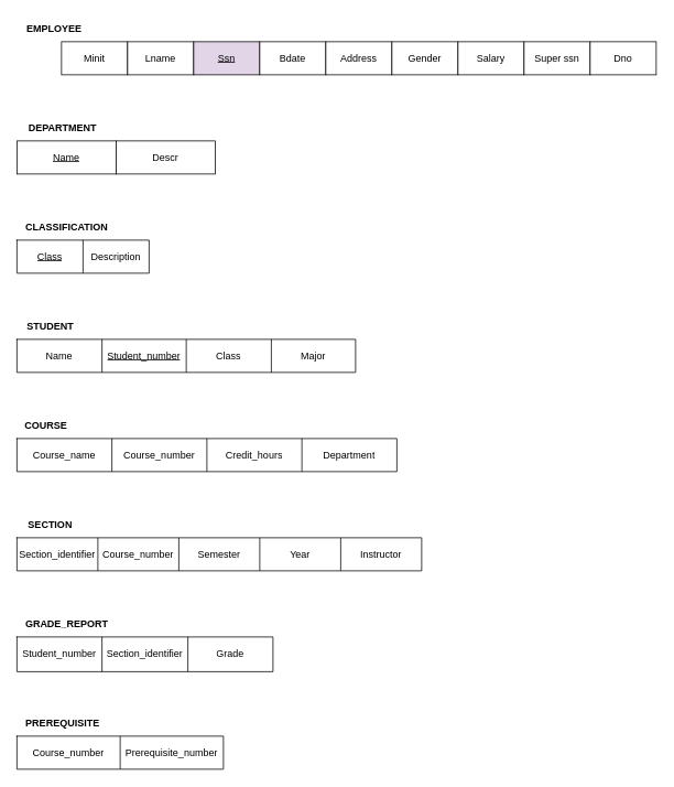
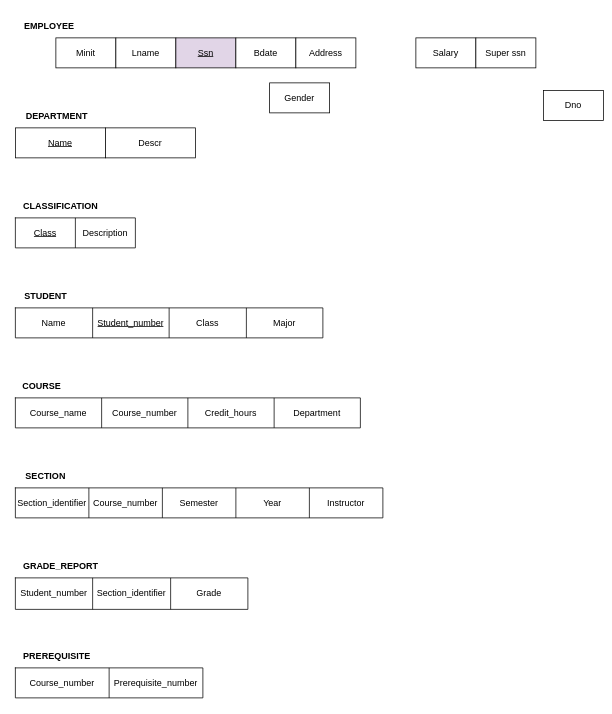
  <mxCell id="0" />
  <mxCell id="1" parent="0" />
  <mxCell id="2" value="Minit" style="rounded=0;whiteSpace=wrap;html=1;" vertex="1" parent="1"><mxGeometry x="74" y="50" width="80" height="40" as="geometry" /></mxCell>
  <mxCell id="3" value="&lt;b&gt;EMPLOYEE&lt;/b&gt;" style="text;html=1;align=center;verticalAlign=middle;resizable=0;points=[];autosize=1;strokeColor=none;fillColor=none;" vertex="1" parent="1"><mxGeometry x="20" y="20" width="90" height="30" as="geometry" /></mxCell>
  <mxCell id="4" value="Lname" style="rounded=0;whiteSpace=wrap;html=1;" vertex="1" parent="1"><mxGeometry x="154" y="50" width="80" height="40" as="geometry" /></mxCell>
  <mxCell id="5" value="&lt;u&gt;Ssn&lt;/u&gt;" style="rounded=0;whiteSpace=wrap;html=1;fillColor=#e1d5e7;" vertex="1" parent="1"><mxGeometry x="234" y="50" width="80" height="40" as="geometry" /></mxCell>
  <mxCell id="6" value="Bdate" style="rounded=0;whiteSpace=wrap;html=1;" vertex="1" parent="1"><mxGeometry x="314" y="50" width="80" height="40" as="geometry" /></mxCell>
  <mxCell id="7" value="Address" style="rounded=0;whiteSpace=wrap;html=1;" vertex="1" parent="1"><mxGeometry x="394" y="50" width="80" height="40" as="geometry" /></mxCell>
- <mxCell id="8" value="Gender" style="rounded=0;whiteSpace=wrap;html=1;" vertex="1" parent="1"><mxGeometry x="474" y="50" width="80" height="40" as="geometry" /></mxCell>
+ <mxCell id="8" value="Gender" style="rounded=0;whiteSpace=wrap;html=1;" vertex="1" parent="1"><mxGeometry x="359" y="110" width="80" height="40" as="geometry" /></mxCell>
  <mxCell id="9" value="Salary" style="rounded=0;whiteSpace=wrap;html=1;" vertex="1" parent="1"><mxGeometry x="554" y="50" width="80" height="40" as="geometry" /></mxCell>
  <mxCell id="10" value="Super ssn" style="rounded=0;whiteSpace=wrap;html=1;" vertex="1" parent="1"><mxGeometry x="634" y="50" width="80" height="40" as="geometry" /></mxCell>
- <mxCell id="11" value="Dno" style="rounded=0;whiteSpace=wrap;html=1;" vertex="1" parent="1"><mxGeometry x="714" y="50" width="80" height="40" as="geometry" /></mxCell>
+ <mxCell id="11" value="Dno" style="rounded=0;whiteSpace=wrap;html=1;" vertex="1" parent="1"><mxGeometry x="724" y="120" width="80" height="40" as="geometry" /></mxCell>
  <mxCell id="12" value="&lt;b&gt;DEPARTMENT&lt;/b&gt;" style="text;html=1;align=center;verticalAlign=middle;resizable=0;points=[];autosize=1;strokeColor=none;fillColor=none;" vertex="1" parent="1"><mxGeometry x="20" y="140" width="110" height="30" as="geometry" /></mxCell>
  <mxCell id="13" value="&lt;u&gt;Name&lt;/u&gt;" style="rounded=0;whiteSpace=wrap;html=1;" vertex="1" parent="1"><mxGeometry x="20" y="170" width="120" height="40" as="geometry" /></mxCell>
  <mxCell id="14" value="Descr" style="rounded=0;whiteSpace=wrap;html=1;" vertex="1" parent="1"><mxGeometry x="140" y="170" width="120" height="40" as="geometry" /></mxCell>
  <mxCell id="15" value="&lt;b&gt;CLASSIFICATION&lt;br&gt;&lt;/b&gt;" style="text;html=1;align=center;verticalAlign=middle;resizable=0;points=[];autosize=1;strokeColor=none;fillColor=none;" vertex="1" parent="1"><mxGeometry x="20" y="260" width="120" height="30" as="geometry" /></mxCell>
  <mxCell id="16" value="&lt;b&gt;STUDENT&lt;br&gt;&lt;/b&gt;" style="text;html=1;align=center;verticalAlign=middle;resizable=0;points=[];autosize=1;strokeColor=none;fillColor=none;" vertex="1" parent="1"><mxGeometry x="20" y="380" width="80" height="30" as="geometry" /></mxCell>
  <mxCell id="17" value="&lt;b&gt;COURSE&lt;/b&gt;" style="text;html=1;align=center;verticalAlign=middle;resizable=0;points=[];autosize=1;strokeColor=none;fillColor=none;" vertex="1" parent="1"><mxGeometry x="20" y="500" width="70" height="30" as="geometry" /></mxCell>
  <mxCell id="18" value="" style="shape=table;startSize=0;container=1;collapsible=0;childLayout=tableLayout;" vertex="1" parent="1"><mxGeometry x="20" y="290" width="160" height="40" as="geometry" /></mxCell>
  <mxCell id="19" value="" style="shape=tableRow;horizontal=0;startSize=0;swimlaneHead=0;swimlaneBody=0;strokeColor=inherit;top=0;left=0;bottom=0;right=0;collapsible=0;dropTarget=0;fillColor=none;points=[[0,0.5],[1,0.5]];portConstraint=eastwest;" vertex="1" parent="18"><mxGeometry width="160" height="40" as="geometry" /></mxCell>
  <mxCell id="20" value="&lt;u&gt;Class&lt;/u&gt;" style="shape=partialRectangle;html=1;whiteSpace=wrap;connectable=0;strokeColor=inherit;overflow=hidden;fillColor=none;top=0;left=0;bottom=0;right=0;pointerEvents=1;" vertex="1" parent="19"><mxGeometry width="80" height="40" as="geometry"><mxRectangle width="80" height="40" as="alternateBounds" /></mxGeometry></mxCell>
  <mxCell id="21" value="Description" style="shape=partialRectangle;html=1;whiteSpace=wrap;connectable=0;strokeColor=inherit;overflow=hidden;fillColor=none;top=0;left=0;bottom=0;right=0;pointerEvents=1;" vertex="1" parent="19"><mxGeometry x="80" width="80" height="40" as="geometry"><mxRectangle width="80" height="40" as="alternateBounds" /></mxGeometry></mxCell>
  <mxCell id="22" value="" style="shape=table;startSize=0;container=1;collapsible=0;childLayout=tableLayout;" vertex="1" parent="1"><mxGeometry x="20" y="410" width="410" height="40" as="geometry" /></mxCell>
  <mxCell id="23" value="" style="shape=tableRow;horizontal=0;startSize=0;swimlaneHead=0;swimlaneBody=0;strokeColor=inherit;top=0;left=0;bottom=0;right=0;collapsible=0;dropTarget=0;fillColor=none;points=[[0,0.5],[1,0.5]];portConstraint=eastwest;" vertex="1" parent="22"><mxGeometry width="410" height="40" as="geometry" /></mxCell>
  <mxCell id="24" value="Name" style="shape=partialRectangle;html=1;whiteSpace=wrap;connectable=0;strokeColor=inherit;overflow=hidden;fillColor=none;top=0;left=0;bottom=0;right=0;pointerEvents=1;" vertex="1" parent="23"><mxGeometry width="103" height="40" as="geometry"><mxRectangle width="103" height="40" as="alternateBounds" /></mxGeometry></mxCell>
  <mxCell id="25" value="&lt;u&gt;Student_number&lt;/u&gt;" style="shape=partialRectangle;html=1;whiteSpace=wrap;connectable=0;strokeColor=inherit;overflow=hidden;fillColor=none;top=0;left=0;bottom=0;right=0;pointerEvents=1;" vertex="1" parent="23"><mxGeometry x="103" width="102" height="40" as="geometry"><mxRectangle width="102" height="40" as="alternateBounds" /></mxGeometry></mxCell>
  <mxCell id="26" value="Class" style="shape=partialRectangle;html=1;whiteSpace=wrap;connectable=0;strokeColor=inherit;overflow=hidden;fillColor=none;top=0;left=0;bottom=0;right=0;pointerEvents=1;" vertex="1" parent="23"><mxGeometry x="205" width="103" height="40" as="geometry"><mxRectangle width="103" height="40" as="alternateBounds" /></mxGeometry></mxCell>
  <mxCell id="27" value="Major" style="shape=partialRectangle;html=1;whiteSpace=wrap;connectable=0;strokeColor=inherit;overflow=hidden;fillColor=none;top=0;left=0;bottom=0;right=0;pointerEvents=1;" vertex="1" parent="23"><mxGeometry x="308" width="102" height="40" as="geometry"><mxRectangle width="102" height="40" as="alternateBounds" /></mxGeometry></mxCell>
  <mxCell id="28" value="" style="shape=table;startSize=0;container=1;collapsible=0;childLayout=tableLayout;" vertex="1" parent="1"><mxGeometry x="20" y="530" width="460" height="40" as="geometry" /></mxCell>
  <mxCell id="29" value="" style="shape=tableRow;horizontal=0;startSize=0;swimlaneHead=0;swimlaneBody=0;strokeColor=inherit;top=0;left=0;bottom=0;right=0;collapsible=0;dropTarget=0;fillColor=none;points=[[0,0.5],[1,0.5]];portConstraint=eastwest;" vertex="1" parent="28"><mxGeometry width="460" height="40" as="geometry" /></mxCell>
  <mxCell id="30" value="Course_name" style="shape=partialRectangle;html=1;whiteSpace=wrap;connectable=0;strokeColor=inherit;overflow=hidden;fillColor=none;top=0;left=0;bottom=0;right=0;pointerEvents=1;" vertex="1" parent="29"><mxGeometry width="115" height="40" as="geometry"><mxRectangle width="115" height="40" as="alternateBounds" /></mxGeometry></mxCell>
  <mxCell id="31" value="Course_number" style="shape=partialRectangle;html=1;whiteSpace=wrap;connectable=0;strokeColor=inherit;overflow=hidden;fillColor=none;top=0;left=0;bottom=0;right=0;pointerEvents=1;" vertex="1" parent="29"><mxGeometry x="115" width="115" height="40" as="geometry"><mxRectangle width="115" height="40" as="alternateBounds" /></mxGeometry></mxCell>
  <mxCell id="32" value="Credit_hours" style="shape=partialRectangle;html=1;whiteSpace=wrap;connectable=0;strokeColor=inherit;overflow=hidden;fillColor=none;top=0;left=0;bottom=0;right=0;pointerEvents=1;" vertex="1" parent="29"><mxGeometry x="230" width="115" height="40" as="geometry"><mxRectangle width="115" height="40" as="alternateBounds" /></mxGeometry></mxCell>
  <mxCell id="33" value="Department" style="shape=partialRectangle;html=1;whiteSpace=wrap;connectable=0;strokeColor=inherit;overflow=hidden;fillColor=none;top=0;left=0;bottom=0;right=0;pointerEvents=1;" vertex="1" parent="29"><mxGeometry x="345" width="115" height="40" as="geometry"><mxRectangle width="115" height="40" as="alternateBounds" /></mxGeometry></mxCell>
  <mxCell id="34" value="&lt;b&gt;SECTION&lt;/b&gt;" style="text;html=1;align=center;verticalAlign=middle;resizable=0;points=[];autosize=1;strokeColor=none;fillColor=none;" vertex="1" parent="1"><mxGeometry x="20" y="620" width="80" height="30" as="geometry" /></mxCell>
  <mxCell id="35" value="" style="shape=table;startSize=0;container=1;collapsible=0;childLayout=tableLayout;" vertex="1" parent="1"><mxGeometry x="20" y="650" width="490" height="40" as="geometry" /></mxCell>
  <mxCell id="36" value="" style="shape=tableRow;horizontal=0;startSize=0;swimlaneHead=0;swimlaneBody=0;strokeColor=inherit;top=0;left=0;bottom=0;right=0;collapsible=0;dropTarget=0;fillColor=none;points=[[0,0.5],[1,0.5]];portConstraint=eastwest;" vertex="1" parent="35"><mxGeometry width="490" height="40" as="geometry" /></mxCell>
  <mxCell id="37" value="Section_identifier" style="shape=partialRectangle;html=1;whiteSpace=wrap;connectable=0;strokeColor=inherit;overflow=hidden;fillColor=none;top=0;left=0;bottom=0;right=0;pointerEvents=1;" vertex="1" parent="36"><mxGeometry width="98" height="40" as="geometry"><mxRectangle width="98" height="40" as="alternateBounds" /></mxGeometry></mxCell>
  <mxCell id="38" value="Course_number" style="shape=partialRectangle;html=1;whiteSpace=wrap;connectable=0;strokeColor=inherit;overflow=hidden;fillColor=none;top=0;left=0;bottom=0;right=0;pointerEvents=1;" vertex="1" parent="36"><mxGeometry x="98" width="98" height="40" as="geometry"><mxRectangle width="98" height="40" as="alternateBounds" /></mxGeometry></mxCell>
  <mxCell id="39" value="Semester" style="shape=partialRectangle;html=1;whiteSpace=wrap;connectable=0;strokeColor=inherit;overflow=hidden;fillColor=none;top=0;left=0;bottom=0;right=0;pointerEvents=1;" vertex="1" parent="36"><mxGeometry x="196" width="98" height="40" as="geometry"><mxRectangle width="98" height="40" as="alternateBounds" /></mxGeometry></mxCell>
  <mxCell id="40" value="Year" style="shape=partialRectangle;html=1;whiteSpace=wrap;connectable=0;strokeColor=inherit;overflow=hidden;fillColor=none;top=0;left=0;bottom=0;right=0;pointerEvents=1;" vertex="1" parent="36"><mxGeometry x="294" width="98" height="40" as="geometry"><mxRectangle width="98" height="40" as="alternateBounds" /></mxGeometry></mxCell>
  <mxCell id="41" value="Instructor" style="shape=partialRectangle;html=1;whiteSpace=wrap;connectable=0;strokeColor=inherit;overflow=hidden;fillColor=none;top=0;left=0;bottom=0;right=0;pointerEvents=1;" vertex="1" parent="36"><mxGeometry x="392" width="98" height="40" as="geometry"><mxRectangle width="98" height="40" as="alternateBounds" /></mxGeometry></mxCell>
  <mxCell id="42" value="&lt;b&gt;GRADE_REPORT&lt;br&gt;&lt;/b&gt;" style="text;html=1;align=center;verticalAlign=middle;resizable=0;points=[];autosize=1;strokeColor=none;fillColor=none;" vertex="1" parent="1"><mxGeometry x="20" y="740" width="120" height="30" as="geometry" /></mxCell>
  <mxCell id="43" value="" style="shape=table;startSize=0;container=1;collapsible=0;childLayout=tableLayout;" vertex="1" parent="1"><mxGeometry x="20" y="770" width="310" height="42" as="geometry" /></mxCell>
  <mxCell id="44" value="" style="shape=tableRow;horizontal=0;startSize=0;swimlaneHead=0;swimlaneBody=0;strokeColor=inherit;top=0;left=0;bottom=0;right=0;collapsible=0;dropTarget=0;fillColor=none;points=[[0,0.5],[1,0.5]];portConstraint=eastwest;" vertex="1" parent="43"><mxGeometry width="310" height="42" as="geometry" /></mxCell>
  <mxCell id="45" value="Student_number" style="shape=partialRectangle;html=1;whiteSpace=wrap;connectable=0;strokeColor=inherit;overflow=hidden;fillColor=none;top=0;left=0;bottom=0;right=0;pointerEvents=1;" vertex="1" parent="44"><mxGeometry width="103" height="42" as="geometry"><mxRectangle width="103" height="42" as="alternateBounds" /></mxGeometry></mxCell>
  <mxCell id="46" value="Section_identifier" style="shape=partialRectangle;html=1;whiteSpace=wrap;connectable=0;strokeColor=inherit;overflow=hidden;fillColor=none;top=0;left=0;bottom=0;right=0;pointerEvents=1;" vertex="1" parent="44"><mxGeometry x="103" width="104" height="42" as="geometry"><mxRectangle width="104" height="42" as="alternateBounds" /></mxGeometry></mxCell>
  <mxCell id="47" value="Grade" style="shape=partialRectangle;html=1;whiteSpace=wrap;connectable=0;strokeColor=inherit;overflow=hidden;fillColor=none;top=0;left=0;bottom=0;right=0;pointerEvents=1;" vertex="1" parent="44"><mxGeometry x="207" width="103" height="42" as="geometry"><mxRectangle width="103" height="42" as="alternateBounds" /></mxGeometry></mxCell>
  <mxCell id="48" value="&lt;b&gt;PREREQUISITE&lt;br&gt;&lt;/b&gt;" style="text;html=1;align=center;verticalAlign=middle;resizable=0;points=[];autosize=1;strokeColor=none;fillColor=none;" vertex="1" parent="1"><mxGeometry x="20" y="860" width="110" height="30" as="geometry" /></mxCell>
  <mxCell id="49" value="" style="shape=table;startSize=0;container=1;collapsible=0;childLayout=tableLayout;" vertex="1" parent="1"><mxGeometry x="20" y="890" width="250" height="40" as="geometry" /></mxCell>
  <mxCell id="50" value="" style="shape=tableRow;horizontal=0;startSize=0;swimlaneHead=0;swimlaneBody=0;strokeColor=inherit;top=0;left=0;bottom=0;right=0;collapsible=0;dropTarget=0;fillColor=none;points=[[0,0.5],[1,0.5]];portConstraint=eastwest;" vertex="1" parent="49"><mxGeometry width="250" height="40" as="geometry" /></mxCell>
  <mxCell id="51" value="Course_number" style="shape=partialRectangle;html=1;whiteSpace=wrap;connectable=0;strokeColor=inherit;overflow=hidden;fillColor=none;top=0;left=0;bottom=0;right=0;pointerEvents=1;" vertex="1" parent="50"><mxGeometry width="125" height="40" as="geometry"><mxRectangle width="125" height="40" as="alternateBounds" /></mxGeometry></mxCell>
  <mxCell id="52" value="Prerequisite_number" style="shape=partialRectangle;html=1;whiteSpace=wrap;connectable=0;strokeColor=inherit;overflow=hidden;fillColor=none;top=0;left=0;bottom=0;right=0;pointerEvents=1;" vertex="1" parent="50"><mxGeometry x="125" width="125" height="40" as="geometry"><mxRectangle width="125" height="40" as="alternateBounds" /></mxGeometry></mxCell>
